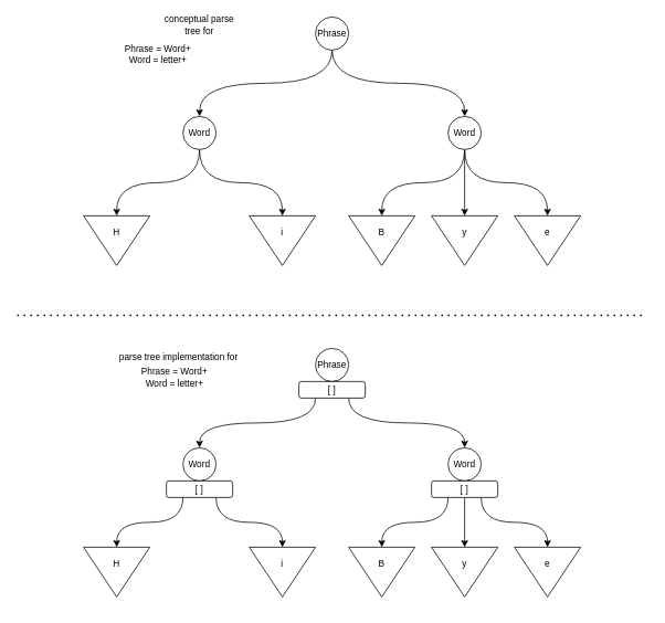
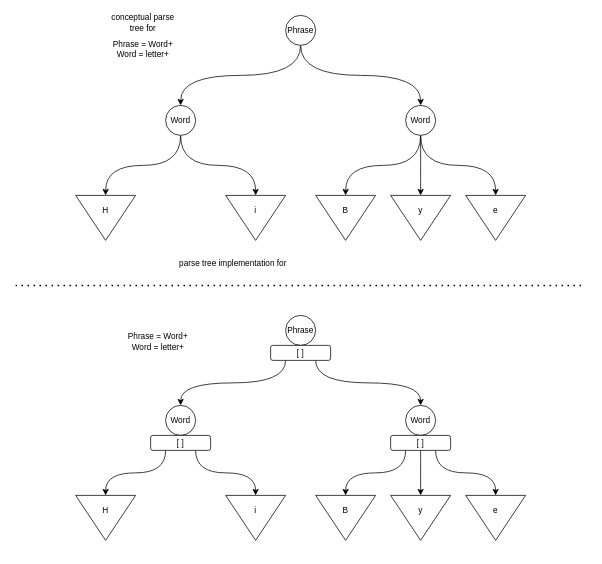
  <mxCell id="0" />
  <mxCell id="1" parent="0" />
  <mxCell id="2" style="edgeStyle=orthogonalEdgeStyle;orthogonalLoop=1;jettySize=auto;html=1;exitX=0.5;exitY=1;exitDx=0;exitDy=0;entryX=0;entryY=0.5;entryDx=0;entryDy=0;curved=1;" edge="1" parent="1" source="4" target="5"><mxGeometry relative="1" as="geometry" /></mxCell>
  <mxCell id="3" style="edgeStyle=orthogonalEdgeStyle;shape=connector;curved=1;rounded=1;orthogonalLoop=1;jettySize=auto;html=1;exitX=0.5;exitY=1;exitDx=0;exitDy=0;entryX=0;entryY=0.5;entryDx=0;entryDy=0;labelBackgroundColor=default;strokeColor=default;fontFamily=Helvetica;fontSize=11;fontColor=default;endArrow=classic;" edge="1" parent="1" source="4" target="6"><mxGeometry relative="1" as="geometry" /></mxCell>
  <mxCell id="4" value="" style="ellipse;whiteSpace=wrap;html=1;aspect=fixed;" vertex="1" parent="1"><mxGeometry x="220" y="140" width="40" height="40" as="geometry" /></mxCell>
  <mxCell id="5" value="" style="triangle;whiteSpace=wrap;html=1;rotation=90;" vertex="1" parent="1"><mxGeometry x="110" y="250" width="60" height="80" as="geometry" /></mxCell>
  <mxCell id="6" value="" style="triangle;whiteSpace=wrap;html=1;rotation=90;" vertex="1" parent="1"><mxGeometry x="310" y="250" width="60" height="80" as="geometry" /></mxCell>
  <mxCell id="7" value="H" style="rounded=0;whiteSpace=wrap;html=1;fontFamily=Helvetica;fontSize=11;fontColor=default;strokeColor=none;" vertex="1" parent="1"><mxGeometry x="130" y="270" width="20" height="20" as="geometry" /></mxCell>
  <mxCell id="8" value="i" style="rounded=0;whiteSpace=wrap;html=1;fontFamily=Helvetica;fontSize=11;fontColor=default;strokeColor=none;" vertex="1" parent="1"><mxGeometry x="330" y="270" width="20" height="20" as="geometry" /></mxCell>
  <mxCell id="9" style="edgeStyle=orthogonalEdgeStyle;orthogonalLoop=1;jettySize=auto;html=1;exitX=0.5;exitY=1;exitDx=0;exitDy=0;entryX=0;entryY=0.5;entryDx=0;entryDy=0;curved=1;" edge="1" parent="1" source="12" target="13"><mxGeometry relative="1" as="geometry" /></mxCell>
  <mxCell id="10" style="edgeStyle=orthogonalEdgeStyle;shape=connector;curved=1;rounded=1;orthogonalLoop=1;jettySize=auto;html=1;exitX=0.5;exitY=1;exitDx=0;exitDy=0;entryX=0;entryY=0.5;entryDx=0;entryDy=0;labelBackgroundColor=default;strokeColor=default;fontFamily=Helvetica;fontSize=11;fontColor=default;endArrow=classic;" edge="1" parent="1" source="12" target="14"><mxGeometry relative="1" as="geometry" /></mxCell>
  <mxCell id="11" style="edgeStyle=orthogonalEdgeStyle;shape=connector;curved=1;rounded=1;orthogonalLoop=1;jettySize=auto;html=1;entryX=0;entryY=0.5;entryDx=0;entryDy=0;labelBackgroundColor=default;strokeColor=default;fontFamily=Helvetica;fontSize=11;fontColor=default;endArrow=classic;" edge="1" parent="1" source="12" target="17"><mxGeometry relative="1" as="geometry" /></mxCell>
  <mxCell id="12" value="" style="ellipse;whiteSpace=wrap;html=1;aspect=fixed;" vertex="1" parent="1"><mxGeometry x="540" y="140" width="40" height="40" as="geometry" /></mxCell>
  <mxCell id="13" value="" style="triangle;whiteSpace=wrap;html=1;rotation=90;" vertex="1" parent="1"><mxGeometry x="430" y="250" width="60" height="80" as="geometry" /></mxCell>
  <mxCell id="14" value="" style="triangle;whiteSpace=wrap;html=1;rotation=90;" vertex="1" parent="1"><mxGeometry x="630" y="250" width="60" height="80" as="geometry" /></mxCell>
  <mxCell id="15" value="B" style="rounded=0;whiteSpace=wrap;html=1;fontFamily=Helvetica;fontSize=11;fontColor=default;strokeColor=none;" vertex="1" parent="1"><mxGeometry x="450" y="270" width="20" height="20" as="geometry" /></mxCell>
  <mxCell id="16" value="e" style="rounded=0;whiteSpace=wrap;html=1;fontFamily=Helvetica;fontSize=11;fontColor=default;strokeColor=none;" vertex="1" parent="1"><mxGeometry x="650" y="270" width="20" height="20" as="geometry" /></mxCell>
  <mxCell id="17" value="" style="triangle;whiteSpace=wrap;html=1;rotation=90;" vertex="1" parent="1"><mxGeometry x="530" y="250" width="60" height="80" as="geometry" /></mxCell>
  <mxCell id="18" value="y" style="rounded=0;whiteSpace=wrap;html=1;fontFamily=Helvetica;fontSize=11;fontColor=default;strokeColor=none;" vertex="1" parent="1"><mxGeometry x="550" y="270" width="20" height="20" as="geometry" /></mxCell>
  <mxCell id="19" style="edgeStyle=orthogonalEdgeStyle;shape=connector;curved=1;rounded=1;orthogonalLoop=1;jettySize=auto;html=1;exitX=0.5;exitY=1;exitDx=0;exitDy=0;entryX=0.5;entryY=0;entryDx=0;entryDy=0;labelBackgroundColor=default;strokeColor=default;fontFamily=Helvetica;fontSize=11;fontColor=default;endArrow=classic;" edge="1" parent="1" source="21" target="4"><mxGeometry relative="1" as="geometry" /></mxCell>
  <mxCell id="20" style="edgeStyle=orthogonalEdgeStyle;shape=connector;curved=1;rounded=1;orthogonalLoop=1;jettySize=auto;html=1;exitX=0.5;exitY=1;exitDx=0;exitDy=0;entryX=0.5;entryY=0;entryDx=0;entryDy=0;labelBackgroundColor=default;strokeColor=default;fontFamily=Helvetica;fontSize=11;fontColor=default;endArrow=classic;" edge="1" parent="1" source="21" target="12"><mxGeometry relative="1" as="geometry" /></mxCell>
  <mxCell id="21" value="" style="ellipse;whiteSpace=wrap;html=1;aspect=fixed;" vertex="1" parent="1"><mxGeometry x="380" y="20" width="40" height="40" as="geometry" /></mxCell>
  <mxCell id="22" value="Word" style="rounded=0;whiteSpace=wrap;html=1;fontFamily=Helvetica;fontSize=11;fontColor=default;strokeColor=none;" vertex="1" parent="1"><mxGeometry x="225" y="150" width="30" height="20" as="geometry" /></mxCell>
  <mxCell id="23" value="Word" style="rounded=0;whiteSpace=wrap;html=1;fontFamily=Helvetica;fontSize=11;fontColor=default;strokeColor=none;" vertex="1" parent="1"><mxGeometry x="545" y="150" width="30" height="20" as="geometry" /></mxCell>
  <mxCell id="24" value="Phrase" style="rounded=0;whiteSpace=wrap;html=1;fontFamily=Helvetica;fontSize=11;fontColor=default;strokeColor=none;" vertex="1" parent="1"><mxGeometry x="385" y="30" width="30" height="20" as="geometry" /></mxCell>
- <mxCell id="25" value="conceptual parse tree for" style="rounded=0;whiteSpace=wrap;html=1;fontFamily=Helvetica;fontSize=11;fontColor=default;strokeColor=none;" vertex="1" parent="1"><mxGeometry x="190" y="20" width="100" height="20" as="geometry" /></mxCell>
+ <mxCell id="25" value="conceptual parse tree for" style="rounded=0;whiteSpace=wrap;html=1;fontFamily=Helvetica;fontSize=11;fontColor=default;strokeColor=none;" vertex="1" parent="1"><mxGeometry x="140" y="20" width="100" height="20" as="geometry" /></mxCell>
  <mxCell id="26" value="" style="endArrow=none;dashed=1;html=1;dashPattern=1 3;strokeWidth=2;rounded=1;labelBackgroundColor=default;strokeColor=default;fontFamily=Helvetica;fontSize=11;fontColor=default;shape=connector;curved=1;" edge="1" parent="1"><mxGeometry width="50" height="50" relative="1" as="geometry"><mxPoint x="20" y="380" as="sourcePoint" /><mxPoint x="780" y="380" as="targetPoint" /></mxGeometry></mxCell>
  <mxCell id="27" value="" style="ellipse;whiteSpace=wrap;html=1;aspect=fixed;" vertex="1" parent="1"><mxGeometry x="220" y="540" width="40" height="40" as="geometry" /></mxCell>
  <mxCell id="28" value="" style="triangle;whiteSpace=wrap;html=1;rotation=90;" vertex="1" parent="1"><mxGeometry x="110" y="650" width="60" height="80" as="geometry" /></mxCell>
  <mxCell id="29" value="" style="triangle;whiteSpace=wrap;html=1;rotation=90;" vertex="1" parent="1"><mxGeometry x="310" y="650" width="60" height="80" as="geometry" /></mxCell>
  <mxCell id="30" value="H" style="rounded=0;whiteSpace=wrap;html=1;fontFamily=Helvetica;fontSize=11;fontColor=default;strokeColor=none;" vertex="1" parent="1"><mxGeometry x="130" y="670" width="20" height="20" as="geometry" /></mxCell>
  <mxCell id="31" value="i" style="rounded=0;whiteSpace=wrap;html=1;fontFamily=Helvetica;fontSize=11;fontColor=default;strokeColor=none;" vertex="1" parent="1"><mxGeometry x="330" y="670" width="20" height="20" as="geometry" /></mxCell>
  <mxCell id="32" value="" style="ellipse;whiteSpace=wrap;html=1;aspect=fixed;" vertex="1" parent="1"><mxGeometry x="540" y="540" width="40" height="40" as="geometry" /></mxCell>
  <mxCell id="33" value="" style="triangle;whiteSpace=wrap;html=1;rotation=90;" vertex="1" parent="1"><mxGeometry x="430" y="650" width="60" height="80" as="geometry" /></mxCell>
  <mxCell id="34" value="" style="triangle;whiteSpace=wrap;html=1;rotation=90;" vertex="1" parent="1"><mxGeometry x="630" y="650" width="60" height="80" as="geometry" /></mxCell>
  <mxCell id="35" value="B" style="rounded=0;whiteSpace=wrap;html=1;fontFamily=Helvetica;fontSize=11;fontColor=default;strokeColor=none;" vertex="1" parent="1"><mxGeometry x="450" y="670" width="20" height="20" as="geometry" /></mxCell>
  <mxCell id="36" value="e" style="rounded=0;whiteSpace=wrap;html=1;fontFamily=Helvetica;fontSize=11;fontColor=default;strokeColor=none;" vertex="1" parent="1"><mxGeometry x="650" y="670" width="20" height="20" as="geometry" /></mxCell>
  <mxCell id="37" value="" style="triangle;whiteSpace=wrap;html=1;rotation=90;" vertex="1" parent="1"><mxGeometry x="530" y="650" width="60" height="80" as="geometry" /></mxCell>
  <mxCell id="38" value="y" style="rounded=0;whiteSpace=wrap;html=1;fontFamily=Helvetica;fontSize=11;fontColor=default;strokeColor=none;" vertex="1" parent="1"><mxGeometry x="550" y="670" width="20" height="20" as="geometry" /></mxCell>
  <mxCell id="39" value="" style="ellipse;whiteSpace=wrap;html=1;aspect=fixed;" vertex="1" parent="1"><mxGeometry x="380" y="420" width="40" height="40" as="geometry" /></mxCell>
  <mxCell id="40" value="Word" style="rounded=0;whiteSpace=wrap;html=1;fontFamily=Helvetica;fontSize=11;fontColor=default;strokeColor=none;" vertex="1" parent="1"><mxGeometry x="225" y="550" width="30" height="20" as="geometry" /></mxCell>
  <mxCell id="41" value="Word" style="rounded=0;whiteSpace=wrap;html=1;fontFamily=Helvetica;fontSize=11;fontColor=default;strokeColor=none;" vertex="1" parent="1"><mxGeometry x="545" y="550" width="30" height="20" as="geometry" /></mxCell>
  <mxCell id="42" value="Phrase" style="rounded=0;whiteSpace=wrap;html=1;fontFamily=Helvetica;fontSize=11;fontColor=default;strokeColor=none;" vertex="1" parent="1"><mxGeometry x="385" y="430" width="30" height="20" as="geometry" /></mxCell>
- <mxCell id="43" value="parse tree implementation for" style="rounded=0;whiteSpace=wrap;html=1;fontFamily=Helvetica;fontSize=11;fontColor=default;strokeColor=none;" vertex="1" parent="1"><mxGeometry x="140" y="420" width="150" height="20" as="geometry" /></mxCell>
+ <mxCell id="43" value="parse tree implementation for" style="rounded=0;whiteSpace=wrap;html=1;fontFamily=Helvetica;fontSize=11;fontColor=default;strokeColor=none;" vertex="1" parent="1"><mxGeometry x="235" y="340" width="150" height="20" as="geometry" /></mxCell>
  <mxCell id="44" style="edgeStyle=orthogonalEdgeStyle;shape=connector;curved=1;rounded=1;orthogonalLoop=1;jettySize=auto;html=1;exitX=0.25;exitY=1;exitDx=0;exitDy=0;entryX=0.5;entryY=0;entryDx=0;entryDy=0;labelBackgroundColor=default;strokeColor=default;fontFamily=Helvetica;fontSize=11;fontColor=default;endArrow=classic;" edge="1" parent="1" source="46" target="27"><mxGeometry relative="1" as="geometry" /></mxCell>
  <mxCell id="45" style="edgeStyle=orthogonalEdgeStyle;shape=connector;curved=1;rounded=1;orthogonalLoop=1;jettySize=auto;html=1;exitX=0.75;exitY=1;exitDx=0;exitDy=0;entryX=0.5;entryY=0;entryDx=0;entryDy=0;labelBackgroundColor=default;strokeColor=default;fontFamily=Helvetica;fontSize=11;fontColor=default;endArrow=classic;" edge="1" parent="1" source="46" target="32"><mxGeometry relative="1" as="geometry" /></mxCell>
  <mxCell id="46" value="[ ]" style="rounded=1;whiteSpace=wrap;html=1;fontFamily=Helvetica;fontSize=11;fontColor=default;" vertex="1" parent="1"><mxGeometry x="360" y="460" width="80" height="20" as="geometry" /></mxCell>
  <mxCell id="47" style="edgeStyle=orthogonalEdgeStyle;shape=connector;curved=1;rounded=1;orthogonalLoop=1;jettySize=auto;html=1;exitX=0.25;exitY=1;exitDx=0;exitDy=0;entryX=0;entryY=0.5;entryDx=0;entryDy=0;labelBackgroundColor=default;strokeColor=default;fontFamily=Helvetica;fontSize=11;fontColor=default;endArrow=classic;" edge="1" parent="1" source="50" target="33"><mxGeometry relative="1" as="geometry" /></mxCell>
  <mxCell id="48" style="edgeStyle=orthogonalEdgeStyle;shape=connector;curved=1;rounded=1;orthogonalLoop=1;jettySize=auto;html=1;exitX=0.5;exitY=1;exitDx=0;exitDy=0;entryX=0;entryY=0.5;entryDx=0;entryDy=0;labelBackgroundColor=default;strokeColor=default;fontFamily=Helvetica;fontSize=11;fontColor=default;endArrow=classic;" edge="1" parent="1" source="50" target="37"><mxGeometry relative="1" as="geometry" /></mxCell>
  <mxCell id="49" style="edgeStyle=orthogonalEdgeStyle;shape=connector;curved=1;rounded=1;orthogonalLoop=1;jettySize=auto;html=1;exitX=0.75;exitY=1;exitDx=0;exitDy=0;entryX=0;entryY=0.5;entryDx=0;entryDy=0;labelBackgroundColor=default;strokeColor=default;fontFamily=Helvetica;fontSize=11;fontColor=default;endArrow=classic;" edge="1" parent="1" source="50" target="34"><mxGeometry relative="1" as="geometry" /></mxCell>
  <mxCell id="50" value="[ ]" style="rounded=1;whiteSpace=wrap;html=1;fontFamily=Helvetica;fontSize=11;fontColor=default;" vertex="1" parent="1"><mxGeometry x="520" y="580" width="80" height="20" as="geometry" /></mxCell>
  <mxCell id="51" style="edgeStyle=orthogonalEdgeStyle;shape=connector;curved=1;rounded=1;orthogonalLoop=1;jettySize=auto;html=1;exitX=0.25;exitY=1;exitDx=0;exitDy=0;entryX=0;entryY=0.5;entryDx=0;entryDy=0;labelBackgroundColor=default;strokeColor=default;fontFamily=Helvetica;fontSize=11;fontColor=default;endArrow=classic;" edge="1" parent="1" source="53" target="28"><mxGeometry relative="1" as="geometry" /></mxCell>
  <mxCell id="52" style="edgeStyle=orthogonalEdgeStyle;shape=connector;curved=1;rounded=1;orthogonalLoop=1;jettySize=auto;html=1;exitX=0.75;exitY=1;exitDx=0;exitDy=0;entryX=0;entryY=0.5;entryDx=0;entryDy=0;labelBackgroundColor=default;strokeColor=default;fontFamily=Helvetica;fontSize=11;fontColor=default;endArrow=classic;" edge="1" parent="1" source="53" target="29"><mxGeometry relative="1" as="geometry" /></mxCell>
  <mxCell id="53" value="[ ]" style="rounded=1;whiteSpace=wrap;html=1;fontFamily=Helvetica;fontSize=11;fontColor=default;" vertex="1" parent="1"><mxGeometry x="200" y="580" width="80" height="20" as="geometry" /></mxCell>
  <mxCell id="54" value="Phrase = Word+&lt;br&gt;Word = letter+" style="rounded=0;whiteSpace=wrap;html=1;fontFamily=Helvetica;fontSize=11;fontColor=default;strokeColor=none;" vertex="1" parent="1"><mxGeometry x="140" y="50" width="100" height="30" as="geometry" /></mxCell>
  <mxCell id="55" value="Phrase = Word+&lt;br&gt;Word = letter+" style="rounded=0;whiteSpace=wrap;html=1;fontFamily=Helvetica;fontSize=11;fontColor=default;strokeColor=none;" vertex="1" parent="1"><mxGeometry x="160" y="440" width="100" height="30" as="geometry" /></mxCell>
